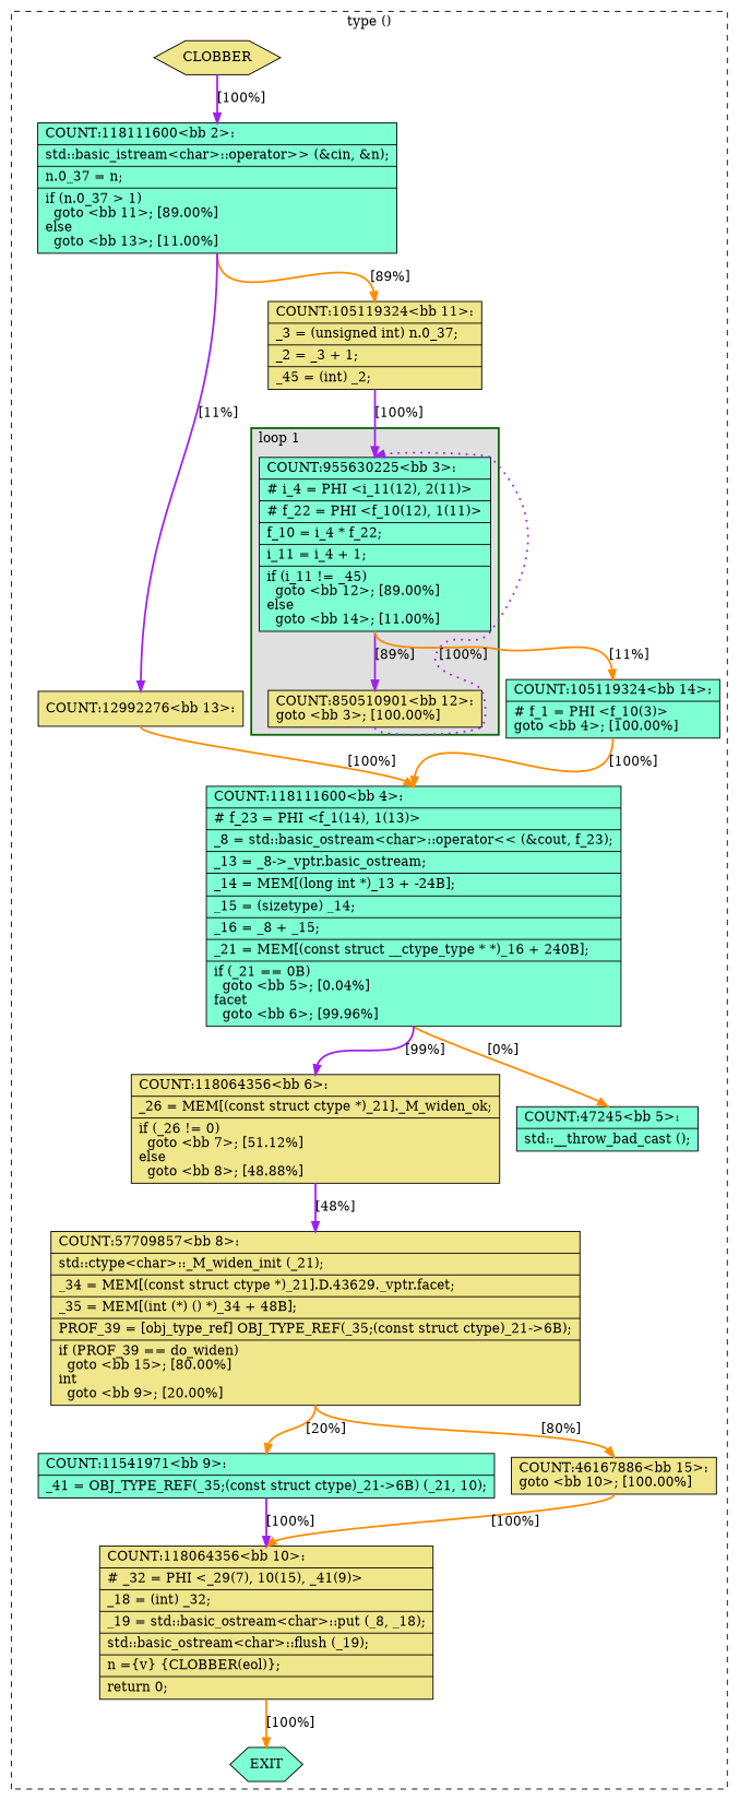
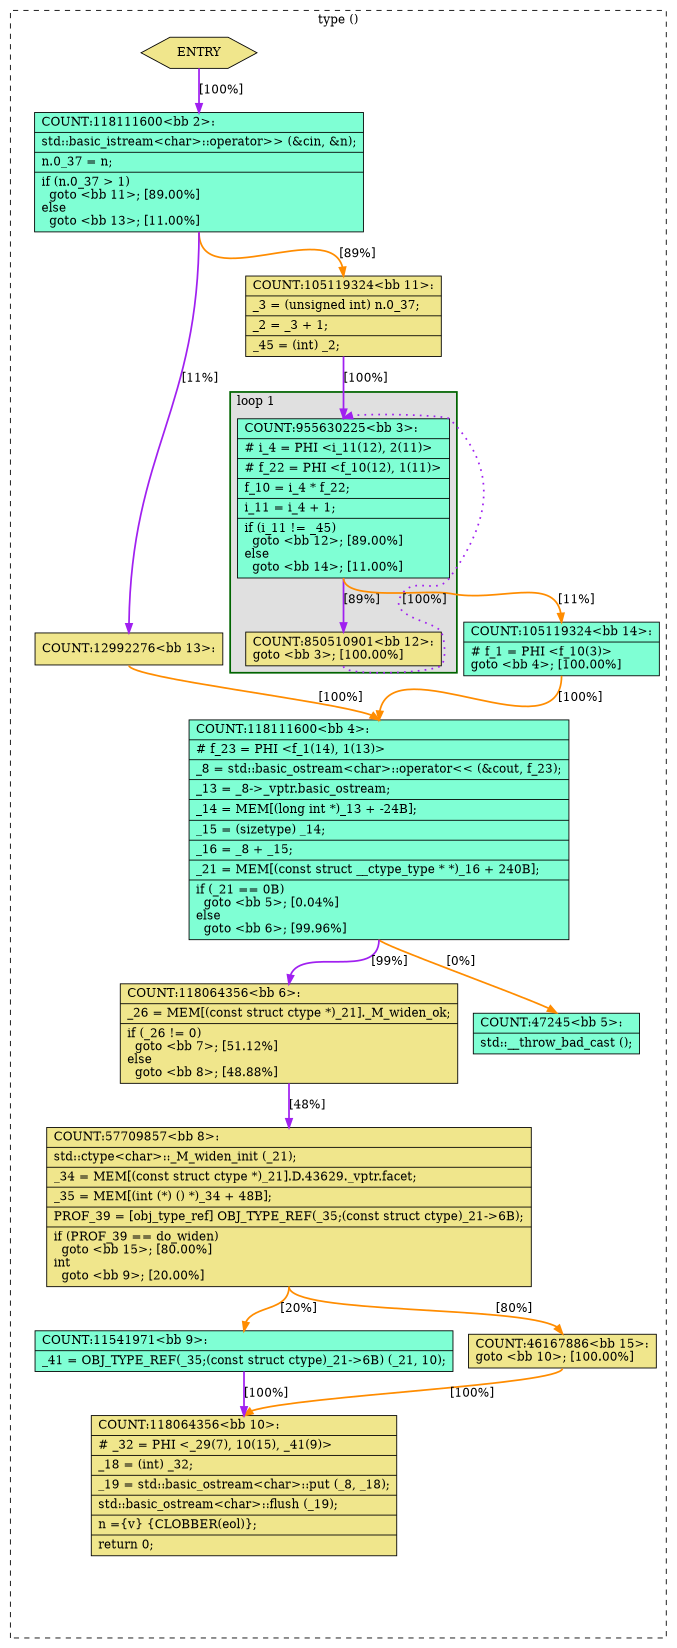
  digraph {
    node [fillcolor=khaki shape=record style=filled]
    edge [color=darkorange constraint=true headport=n style="solid,bold" tailport=s weight=10]
    n1 [fillcolor=aquamarine label="{COUNT:955630225\<bb\ 3\>:\l|#\ i_4\ =\ PHI\ \<i_11(12),\ 2(11)\>\l|#\ f_22\ =\ PHI\ \<f_10(12),\ 1(11)\>\l|f_10\ =\ i_4\ *\ f_22;\l|i_11\ =\ i_4\ +\ 1;\l|if\ (i_11\ !=\ _45)\l\ \ goto\ \<bb\ 12\>;\ [89.00%]\lelse\l\ \ goto\ \<bb\ 14\>;\ [11.00%]\l}"]
    n2 [label="{COUNT:850510901\<bb\ 12\>:\lgoto\ \<bb\ 3\>;\ [100.00%]\l}"]
    n3 [fillcolor=aquamarine label="{COUNT:105119324\<bb\ 14\>:\l|#\ f_1\ =\ PHI\ \<f_10(3)\>\lgoto\ \<bb\ 4\>;\ [100.00%]\l}"]
-   n4 [label=CLOBBER shape=hexagon]
-   n5 [fillcolor=aquamarine label=EXIT shape=hexagon]
+   n4 [label=ENTRY shape=hexagon]
    n6 [fillcolor=aquamarine label="{COUNT:118111600\<bb\ 2\>:\l|std::basic_istream\<char\>::operator\>\>\ (&cin,\ &n);\l|n.0_37\ =\ n;\l|if\ (n.0_37\ \>\ 1)\l\ \ goto\ \<bb\ 11\>;\ [89.00%]\lelse\l\ \ goto\ \<bb\ 13\>;\ [11.00%]\l}"]
    n7 [label="{COUNT:105119324\<bb\ 11\>:\l|_3\ =\ (unsigned\ int)\ n.0_37;\l|_2\ =\ _3\ +\ 1;\l|_45\ =\ (int)\ _2;\l}"]
    n8 [label="{COUNT:12992276\<bb\ 13\>:\l}"]
-   n9 [fillcolor=aquamarine label="{COUNT:118111600\<bb\ 4\>:\l|#\ f_23\ =\ PHI\ \<f_1(14),\ 1(13)\>\l|_8\ =\ std::basic_ostream\<char\>::operator\<\<\ (&cout,\ f_23);\l|_13\ =\ _8-\>_vptr.basic_ostream;\l|_14\ =\ MEM[(long\ int\ *)_13\ +\ -24B];\l|_15\ =\ (sizetype)\ _14;\l|_16\ =\ _8\ +\ _15;\l|_21\ =\ MEM[(const\ struct\ __ctype_type\ *\ *)_16\ +\ 240B];\l|if\ (_21\ ==\ 0B)\l\ \ goto\ \<bb\ 5\>;\ [0.04%]\lfacet\l\ \ goto\ \<bb\ 6\>;\ [99.96%]\l}"]
+   n9 [fillcolor=aquamarine label="{COUNT:118111600\<bb\ 4\>:\l|#\ f_23\ =\ PHI\ \<f_1(14),\ 1(13)\>\l|_8\ =\ std::basic_ostream\<char\>::operator\<\<\ (&cout,\ f_23);\l|_13\ =\ _8-\>_vptr.basic_ostream;\l|_14\ =\ MEM[(long\ int\ *)_13\ +\ -24B];\l|_15\ =\ (sizetype)\ _14;\l|_16\ =\ _8\ +\ _15;\l|_21\ =\ MEM[(const\ struct\ __ctype_type\ *\ *)_16\ +\ 240B];\l|if\ (_21\ ==\ 0B)\l\ \ goto\ \<bb\ 5\>;\ [0.04%]\lelse\l\ \ goto\ \<bb\ 6\>;\ [99.96%]\l}"]
    n10 [fillcolor=aquamarine label="{COUNT:47245\<bb\ 5\>:\l|std::__throw_bad_cast\ ();\l}"]
    n11 [label="{COUNT:118064356\<bb\ 6\>:\l|_26\ =\ MEM[(const\ struct\ ctype\ *)_21]._M_widen_ok;\l|if\ (_26\ !=\ 0)\l\ \ goto\ \<bb\ 7\>;\ [51.12%]\lelse\l\ \ goto\ \<bb\ 8\>;\ [48.88%]\l}"]
    n12 [label="{COUNT:57709857\<bb\ 8\>:\l|std::ctype\<char\>::_M_widen_init\ (_21);\l|_34\ =\ MEM[(const\ struct\ ctype\ *)_21].D.43629._vptr.facet;\l|_35\ =\ MEM[(int\ (*)\ ()\ *)_34\ +\ 48B];\l|PROF_39\ =\ [obj_type_ref]\ OBJ_TYPE_REF(_35;(const\ struct\ ctype)_21-\>6B);\l|if\ (PROF_39\ ==\ do_widen)\l\ \ goto\ \<bb\ 15\>;\ [80.00%]\lint\l\ \ goto\ \<bb\ 9\>;\ [20.00%]\l}"]
    n13 [label="{COUNT:118064356\<bb\ 10\>:\l|#\ _32\ =\ PHI\ \<_29(7),\ 10(15),\ _41(9)\>\l|_18\ =\ (int)\ _32;\l|_19\ =\ std::basic_ostream\<char\>::put\ (_8,\ _18);\l|std::basic_ostream\<char\>::flush\ (_19);\l|n\ =\{v\}\ \{CLOBBER(eol)\};\l|return\ 0;\l}"]
    n14 [label="{COUNT:46167886\<bb\ 15\>:\lgoto\ \<bb\ 10\>;\ [100.00%]\l}"]
    n15 [fillcolor=aquamarine label="{COUNT:11541971\<bb\ 9\>:\l|_41\ =\ OBJ_TYPE_REF(_35;(const\ struct\ ctype)_21-\>6B)\ (_21,\ 10);\l}"]
    subgraph cluster_1 {
      color=black
      label="type ()"
      style=dashed
      n3
      n4
-     n5
      n6
      n7
      n8
      n9
      n10
      n11
      n12
      n13
      n14
      n15
      subgraph cluster_2 {
        color=darkgreen
        fillcolor=grey88
        label="loop 1"
        labeljust=l
        penwidth=2
        style=filled
        n1
        n2
      }
    }
    n1 -> n2 [color=purple label="[89%]"]
    n1 -> n3 [label="[11%]"]
    n2 -> n1 [color=purple constraint=false label="[100%]" style="dotted,bold"]
    n3 -> n9 [label="[100%]" weight=100]
-   n4 -> n5 [style=invis color="" weight=""]
    n4 -> n6 [color=purple label="[100%]" weight=100]
    n6 -> n7 [label="[89%]"]
    n6 -> n8 [color=purple label="[11%]"]
    n7 -> n1 [color=purple label="[100%]" weight=100]
    n8 -> n9 [label="[100%]" weight=100]
    n9 -> n10 [label="[0%]"]
    n9 -> n11 [color=purple label="[99%]"]
    n11 -> n12 [color=purple label="[48%]"]
    n12 -> n14 [label="[80%]"]
    n12 -> n15 [label="[20%]"]
-   n13 -> n5 [label="[100%]"]
    n14 -> n13 [label="[100%]" weight=100]
    n15 -> n13 [color=purple label="[100%]" weight=100]
  }
